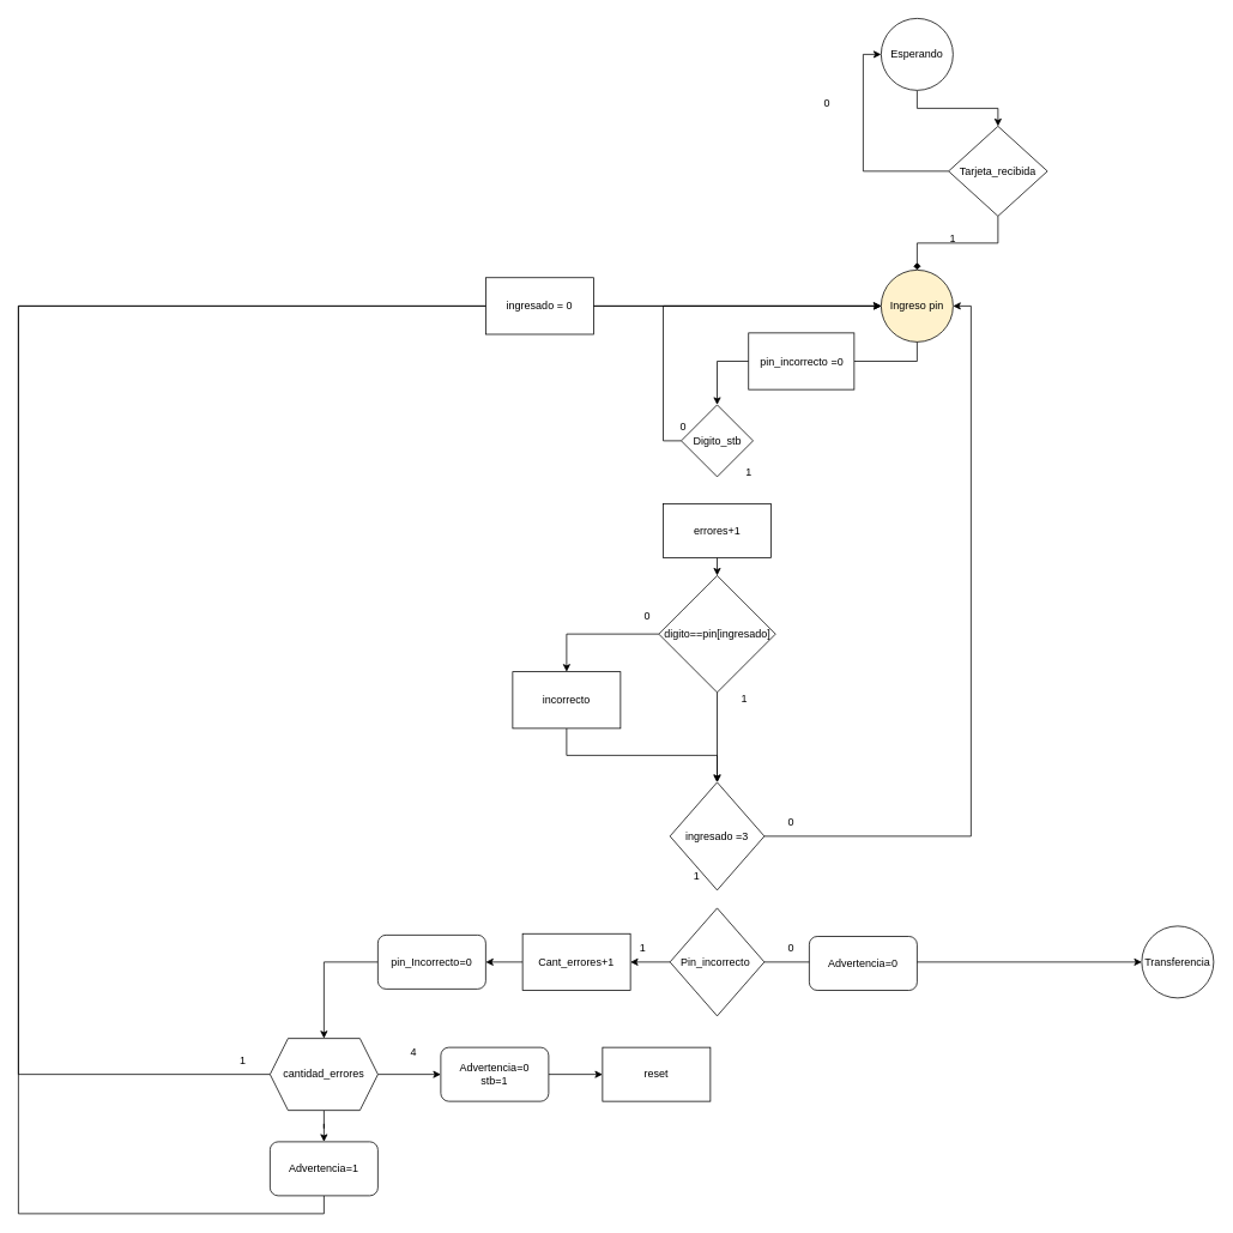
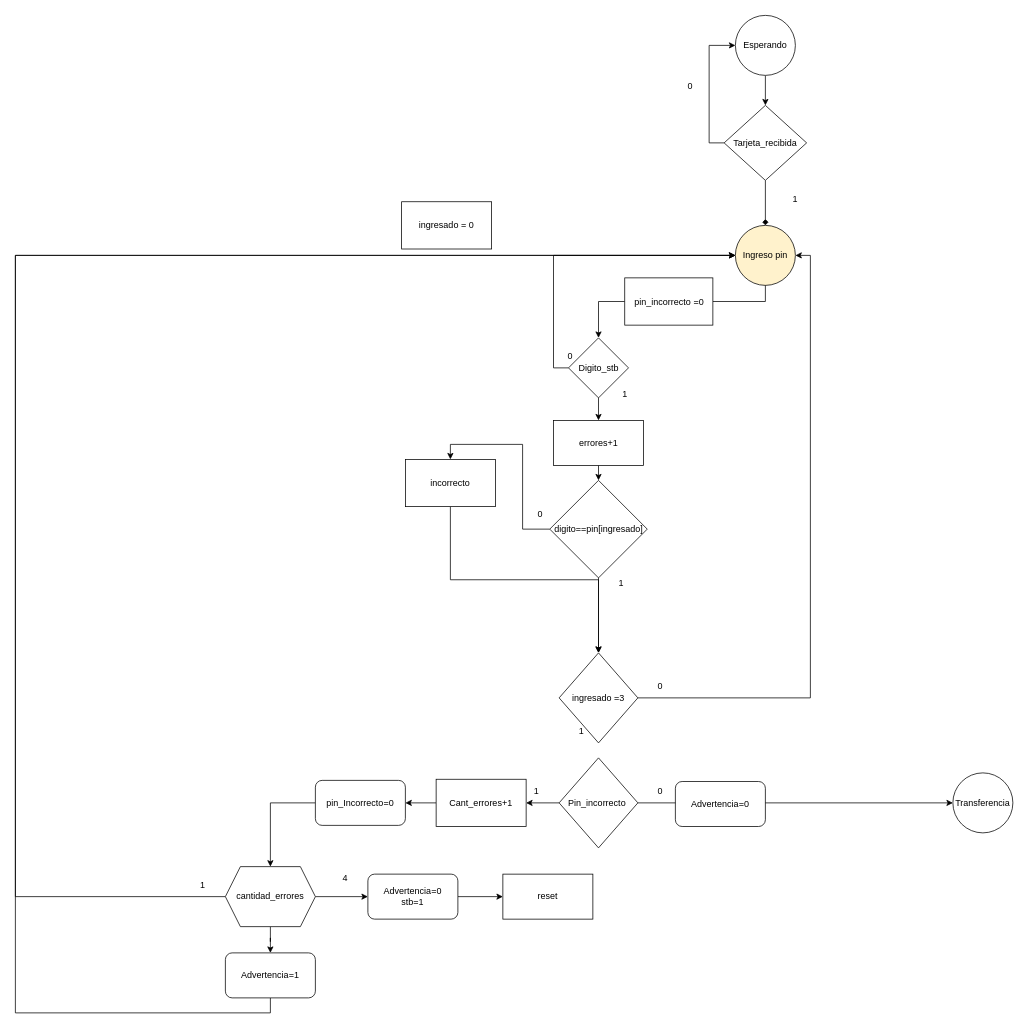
  <mxCell id="0" />
  <mxCell id="1" parent="0" />
  <mxCell id="2" style="edgeStyle=orthogonalEdgeStyle;rounded=0;orthogonalLoop=1;jettySize=auto;html=1;exitX=0.5;exitY=1;exitDx=0;exitDy=0;entryX=0.5;entryY=0;entryDx=0;entryDy=0;" parent="1" source="3" target="6" edge="1"><mxGeometry relative="1" as="geometry" /></mxCell>
  <mxCell id="3" value="Esperando" style="ellipse;whiteSpace=wrap;html=1;aspect=fixed;" parent="1" vertex="1"><mxGeometry x="980" y="20" width="80" height="80" as="geometry" /></mxCell>
  <mxCell id="4" style="edgeStyle=orthogonalEdgeStyle;rounded=0;orthogonalLoop=1;jettySize=auto;html=1;exitX=0;exitY=0.5;exitDx=0;exitDy=0;entryX=0;entryY=0.5;entryDx=0;entryDy=0;" parent="1" source="6" target="3" edge="1"><mxGeometry relative="1" as="geometry" /></mxCell>
  <mxCell id="5" style="edgeStyle=orthogonalEdgeStyle;rounded=0;orthogonalLoop=1;jettySize=auto;html=1;exitX=0.5;exitY=1;exitDx=0;exitDy=0;endArrow=diamond;" parent="1" source="6" target="9" edge="1"><mxGeometry relative="1" as="geometry" /></mxCell>
- <mxCell id="6" value="Tarjeta_recibida" style="rhombus;whiteSpace=wrap;html=1;" parent="1" vertex="1"><mxGeometry x="1055" y="140" width="110" height="100" as="geometry" /></mxCell>
+ <mxCell id="6" value="Tarjeta_recibida" style="rhombus;whiteSpace=wrap;html=1;" parent="1" vertex="1"><mxGeometry x="965" y="140" width="110" height="100" as="geometry" /></mxCell>
  <mxCell id="7" value="0" style="text;html=1;strokeColor=none;fillColor=none;align=center;verticalAlign=middle;whiteSpace=wrap;rounded=0;" parent="1" vertex="1"><mxGeometry x="890" y="100" width="60" height="30" as="geometry" /></mxCell>
  <mxCell id="8" style="edgeStyle=orthogonalEdgeStyle;rounded=0;orthogonalLoop=1;jettySize=auto;html=1;exitX=0;exitY=0.5;exitDx=0;exitDy=0;entryX=0.5;entryY=0;entryDx=0;entryDy=0;startArrow=none;" parent="1" source="53" target="31" edge="1"><mxGeometry relative="1" as="geometry" /></mxCell>
  <mxCell id="9" value="Ingreso pin" style="ellipse;whiteSpace=wrap;html=1;aspect=fixed;fillColor=#fff2cc;" parent="1" vertex="1"><mxGeometry x="980" y="300" width="80" height="80" as="geometry" /></mxCell>
  <mxCell id="10" value="1" style="text;html=1;strokeColor=none;fillColor=none;align=center;verticalAlign=middle;whiteSpace=wrap;rounded=0;" parent="1" vertex="1"><mxGeometry x="1030" y="250" width="60" height="30" as="geometry" /></mxCell>
  <mxCell id="11" style="edgeStyle=orthogonalEdgeStyle;rounded=0;orthogonalLoop=1;jettySize=auto;html=1;exitX=0;exitY=0.5;exitDx=0;exitDy=0;entryX=0;entryY=0.5;entryDx=0;entryDy=0;" parent="1" source="31" target="9" edge="1"><mxGeometry relative="1" as="geometry" /></mxCell>
+ <mxCell id="12" style="edgeStyle=orthogonalEdgeStyle;rounded=0;orthogonalLoop=1;jettySize=auto;html=1;exitX=0.5;exitY=1;exitDx=0;exitDy=0;entryX=0.5;entryY=0;entryDx=0;entryDy=0;" parent="1" source="31" target="25" edge="1"><mxGeometry relative="1" as="geometry" /></mxCell>
  <mxCell id="13" style="edgeStyle=orthogonalEdgeStyle;rounded=0;orthogonalLoop=1;jettySize=auto;html=1;exitX=1;exitY=0.5;exitDx=0;exitDy=0;entryX=0;entryY=0.5;entryDx=0;entryDy=0;" parent="1" source="48" target="15" edge="1"><mxGeometry relative="1" as="geometry" /></mxCell>
  <mxCell id="14" style="edgeStyle=orthogonalEdgeStyle;rounded=0;orthogonalLoop=1;jettySize=auto;html=1;exitX=0;exitY=0.5;exitDx=0;exitDy=0;" parent="1" source="48" target="35" edge="1"><mxGeometry relative="1" as="geometry" /></mxCell>
  <mxCell id="15" value="Transferencia" style="ellipse;whiteSpace=wrap;html=1;aspect=fixed;" parent="1" vertex="1"><mxGeometry x="1270" y="1030" width="80" height="80" as="geometry" /></mxCell>
  <mxCell id="16" style="edgeStyle=orthogonalEdgeStyle;rounded=0;orthogonalLoop=1;jettySize=auto;html=1;exitX=0;exitY=0.5;exitDx=0;exitDy=0;entryX=0.5;entryY=0;entryDx=0;entryDy=0;" parent="1" source="17" target="44" edge="1"><mxGeometry relative="1" as="geometry" /></mxCell>
  <mxCell id="17" value="pin_Incorrecto=0" style="rounded=1;whiteSpace=wrap;html=1;" parent="1" vertex="1"><mxGeometry x="420" y="1040" width="120" height="60" as="geometry" /></mxCell>
  <mxCell id="18" style="edgeStyle=orthogonalEdgeStyle;rounded=0;orthogonalLoop=1;jettySize=auto;html=1;exitX=1;exitY=0.5;exitDx=0;exitDy=0;entryX=0;entryY=0.5;entryDx=0;entryDy=0;" parent="1" source="19" target="42" edge="1"><mxGeometry relative="1" as="geometry" /></mxCell>
  <mxCell id="19" value="Advertencia=0&lt;br style=&quot;border-color: var(--border-color);&quot;&gt;stb=1" style="rounded=1;whiteSpace=wrap;html=1;" parent="1" vertex="1"><mxGeometry x="490" y="1165.002" width="120" height="60" as="geometry" /></mxCell>
  <mxCell id="20" style="edgeStyle=orthogonalEdgeStyle;rounded=0;orthogonalLoop=1;jettySize=auto;html=1;exitX=0;exitY=0.5;exitDx=0;exitDy=0;entryX=0.5;entryY=0;entryDx=0;entryDy=0;" parent="1" source="27" target="23" edge="1"><mxGeometry relative="1" as="geometry" /></mxCell>
  <mxCell id="21" style="edgeStyle=orthogonalEdgeStyle;rounded=0;orthogonalLoop=1;jettySize=auto;html=1;exitX=0.5;exitY=1;exitDx=0;exitDy=0;entryX=0.5;entryY=0;entryDx=0;entryDy=0;" parent="1" source="27" target="55" edge="1"><mxGeometry relative="1" as="geometry"><mxPoint x="797.5" y="860" as="targetPoint" /></mxGeometry></mxCell>
  <mxCell id="22" style="edgeStyle=orthogonalEdgeStyle;rounded=0;orthogonalLoop=1;jettySize=auto;html=1;exitX=0.5;exitY=1;exitDx=0;exitDy=0;" parent="1" source="23" target="55" edge="1"><mxGeometry relative="1" as="geometry"><mxPoint x="797.5" y="860" as="targetPoint" /></mxGeometry></mxCell>
- <mxCell id="23" value="incorrecto" style="rounded=0;whiteSpace=wrap;html=1;" parent="1" vertex="1"><mxGeometry x="570" y="747" width="120" height="63" as="geometry" /></mxCell>
+ <mxCell id="23" value="incorrecto" style="rounded=0;whiteSpace=wrap;html=1;" parent="1" vertex="1"><mxGeometry x="540" y="612" width="120" height="63" as="geometry" /></mxCell>
  <mxCell id="24" style="edgeStyle=orthogonalEdgeStyle;rounded=0;orthogonalLoop=1;jettySize=auto;html=1;exitX=0.5;exitY=1;exitDx=0;exitDy=0;entryX=0.5;entryY=0;entryDx=0;entryDy=0;" parent="1" source="25" target="27" edge="1"><mxGeometry relative="1" as="geometry" /></mxCell>
  <mxCell id="25" value="errores+1" style="rounded=0;whiteSpace=wrap;html=1;" parent="1" vertex="1"><mxGeometry x="737.5" y="560" width="120" height="60" as="geometry" /></mxCell>
  <mxCell id="26" value="" style="group" parent="1" vertex="1" connectable="0"><mxGeometry x="690" y="640" width="172.5" height="152" as="geometry" /></mxCell>
  <mxCell id="27" value="digito==pin[ingresado]" style="rhombus;whiteSpace=wrap;html=1;" parent="26" vertex="1"><mxGeometry x="42.5" width="130" height="130" as="geometry" /></mxCell>
  <mxCell id="28" value="0" style="text;html=1;strokeColor=none;fillColor=none;align=center;verticalAlign=middle;whiteSpace=wrap;rounded=0;" parent="26" vertex="1"><mxGeometry y="30" width="60" height="30" as="geometry" /></mxCell>
  <mxCell id="29" value="1" style="text;html=1;strokeColor=none;fillColor=none;align=center;verticalAlign=middle;whiteSpace=wrap;rounded=0;" parent="26" vertex="1"><mxGeometry x="107.5" y="122" width="60" height="30" as="geometry" /></mxCell>
  <mxCell id="30" value="" style="group" parent="1" vertex="1" connectable="0"><mxGeometry x="730" y="450" width="132.5" height="90" as="geometry" /></mxCell>
  <mxCell id="31" value="Digito_stb" style="rhombus;whiteSpace=wrap;html=1;" parent="30" vertex="1"><mxGeometry x="27.5" width="80" height="80" as="geometry" /></mxCell>
  <mxCell id="32" value="0" style="text;html=1;strokeColor=none;fillColor=none;align=center;verticalAlign=middle;whiteSpace=wrap;rounded=0;" parent="30" vertex="1"><mxGeometry y="10" width="60" height="30" as="geometry" /></mxCell>
  <mxCell id="33" value="1" style="text;html=1;strokeColor=none;fillColor=none;align=center;verticalAlign=middle;whiteSpace=wrap;rounded=0;" parent="30" vertex="1"><mxGeometry x="72.5" y="60" width="60" height="30" as="geometry" /></mxCell>
  <mxCell id="34" style="edgeStyle=orthogonalEdgeStyle;rounded=0;orthogonalLoop=1;jettySize=auto;html=1;exitX=0;exitY=0.5;exitDx=0;exitDy=0;entryX=1;entryY=0.5;entryDx=0;entryDy=0;" parent="1" source="35" target="17" edge="1"><mxGeometry relative="1" as="geometry" /></mxCell>
  <mxCell id="35" value="Cant_errores+1" style="rounded=0;whiteSpace=wrap;html=1;" parent="1" vertex="1"><mxGeometry x="581" y="1038.5" width="120" height="63" as="geometry" /></mxCell>
  <mxCell id="36" style="edgeStyle=orthogonalEdgeStyle;rounded=0;orthogonalLoop=1;jettySize=auto;html=1;exitX=1;exitY=0.5;exitDx=0;exitDy=0;entryX=0;entryY=0.5;entryDx=0;entryDy=0;" parent="1" source="44" target="19" edge="1"><mxGeometry relative="1" as="geometry" /></mxCell>
  <mxCell id="37" style="edgeStyle=orthogonalEdgeStyle;rounded=0;orthogonalLoop=1;jettySize=auto;html=1;exitX=0.5;exitY=1;exitDx=0;exitDy=0;" parent="1" source="44" target="40" edge="1"><mxGeometry relative="1" as="geometry" /></mxCell>
  <mxCell id="38" style="edgeStyle=orthogonalEdgeStyle;rounded=0;orthogonalLoop=1;jettySize=auto;html=1;exitX=0;exitY=0.5;exitDx=0;exitDy=0;entryX=0;entryY=0.5;entryDx=0;entryDy=0;" parent="1" source="44" target="9" edge="1"><mxGeometry relative="1" as="geometry"><Array as="points"><mxPoint x="20" y="1195" /><mxPoint x="20" y="340" /></Array></mxGeometry></mxCell>
  <mxCell id="39" style="edgeStyle=orthogonalEdgeStyle;rounded=0;orthogonalLoop=1;jettySize=auto;html=1;exitX=0.5;exitY=1;exitDx=0;exitDy=0;entryX=0;entryY=0.5;entryDx=0;entryDy=0;" parent="1" source="40" target="9" edge="1"><mxGeometry relative="1" as="geometry"><Array as="points"><mxPoint x="360" y="1350" /><mxPoint x="20" y="1350" /><mxPoint x="20" y="340" /></Array></mxGeometry></mxCell>
  <mxCell id="40" value="Advertencia=1" style="rounded=1;whiteSpace=wrap;html=1;" parent="1" vertex="1"><mxGeometry x="300" y="1270.002" width="120" height="60" as="geometry" /></mxCell>
  <mxCell id="41" value="Advertencia=0" style="rounded=1;whiteSpace=wrap;html=1;" parent="1" vertex="1"><mxGeometry x="900" y="1041.502" width="120" height="60" as="geometry" /></mxCell>
  <mxCell id="42" value="reset" style="rounded=0;whiteSpace=wrap;html=1;" parent="1" vertex="1"><mxGeometry x="670" y="1165" width="120" height="60" as="geometry" /></mxCell>
  <mxCell id="43" value="" style="group" parent="1" vertex="1" connectable="0"><mxGeometry x="240" y="1155" width="250" height="110" as="geometry" /></mxCell>
  <mxCell id="44" value="cantidad_errores" style="shape=hexagon;perimeter=hexagonPerimeter2;whiteSpace=wrap;html=1;fixedSize=1;" parent="43" vertex="1"><mxGeometry x="60" width="120" height="80" as="geometry" /></mxCell>
  <mxCell id="45" value="4" style="text;html=1;strokeColor=none;fillColor=none;align=center;verticalAlign=middle;whiteSpace=wrap;rounded=0;" parent="43" vertex="1"><mxGeometry x="190" width="60" height="30" as="geometry" /></mxCell>
  <mxCell id="46" value="1" style="text;html=1;strokeColor=none;fillColor=none;align=center;verticalAlign=middle;whiteSpace=wrap;rounded=0;" parent="43" vertex="1"><mxGeometry y="10" width="60" height="30" as="geometry" /></mxCell>
  <mxCell id="47" value="" style="group" parent="1" vertex="1" connectable="0"><mxGeometry x="685" y="1010" width="225" height="120" as="geometry" /></mxCell>
  <mxCell id="48" value="Pin_incorrecto&amp;nbsp;" style="rhombus;whiteSpace=wrap;html=1;" parent="47" vertex="1"><mxGeometry x="60" width="105" height="120" as="geometry" /></mxCell>
  <mxCell id="49" value="1" style="text;html=1;strokeColor=none;fillColor=none;align=center;verticalAlign=middle;whiteSpace=wrap;rounded=0;" parent="47" vertex="1"><mxGeometry y="30" width="60" height="30" as="geometry" /></mxCell>
  <mxCell id="50" value="0" style="text;html=1;strokeColor=none;fillColor=none;align=center;verticalAlign=middle;whiteSpace=wrap;rounded=0;" parent="47" vertex="1"><mxGeometry x="165" y="30" width="60" height="30" as="geometry" /></mxCell>
- <mxCell id="51" value="ingresado = 0" style="rounded=0;whiteSpace=wrap;html=1;" parent="1" vertex="1"><mxGeometry x="540" y="308.5" width="120" height="63" as="geometry" /></mxCell>
+ <mxCell id="51" value="ingresado = 0" style="rounded=0;whiteSpace=wrap;html=1;" parent="1" vertex="1"><mxGeometry x="535" y="268.5" width="120" height="63" as="geometry" /></mxCell>
  <mxCell id="52" value="" style="edgeStyle=orthogonalEdgeStyle;rounded=0;orthogonalLoop=1;jettySize=auto;html=1;exitX=0.5;exitY=1;exitDx=0;exitDy=0;entryX=1;entryY=0.5;entryDx=0;entryDy=0;endArrow=none;" parent="1" source="9" target="53" edge="1"><mxGeometry relative="1" as="geometry"><mxPoint x="1020" y="380" as="sourcePoint" /><mxPoint x="797.5" y="450" as="targetPoint" /></mxGeometry></mxCell>
  <mxCell id="53" value="pin_incorrecto =0" style="rounded=0;whiteSpace=wrap;html=1;" parent="1" vertex="1"><mxGeometry x="832.5" y="370" width="117.5" height="63" as="geometry" /></mxCell>
  <mxCell id="54" value="" style="group" parent="1" vertex="1" connectable="0"><mxGeometry x="685" y="870" width="225" height="120" as="geometry" /></mxCell>
  <mxCell id="55" value="ingresado =3" style="rhombus;whiteSpace=wrap;html=1;" parent="54" vertex="1"><mxGeometry x="60" width="105" height="120" as="geometry" /></mxCell>
  <mxCell id="56" value="0" style="text;html=1;strokeColor=none;fillColor=none;align=center;verticalAlign=middle;whiteSpace=wrap;rounded=0;" parent="54" vertex="1"><mxGeometry x="165" y="30" width="60" height="30" as="geometry" /></mxCell>
  <mxCell id="57" value="1" style="text;html=1;strokeColor=none;fillColor=none;align=center;verticalAlign=middle;whiteSpace=wrap;rounded=0;" parent="1" vertex="1"><mxGeometry x="745" y="960" width="60" height="30" as="geometry" /></mxCell>
  <mxCell id="58" style="edgeStyle=orthogonalEdgeStyle;rounded=0;orthogonalLoop=1;jettySize=auto;html=1;exitX=0;exitY=1;exitDx=0;exitDy=0;entryX=1;entryY=0.5;entryDx=0;entryDy=0;" parent="1" source="56" target="9" edge="1"><mxGeometry relative="1" as="geometry"><Array as="points"><mxPoint x="1080" y="930" /><mxPoint x="1080" y="340" /></Array></mxGeometry></mxCell>
